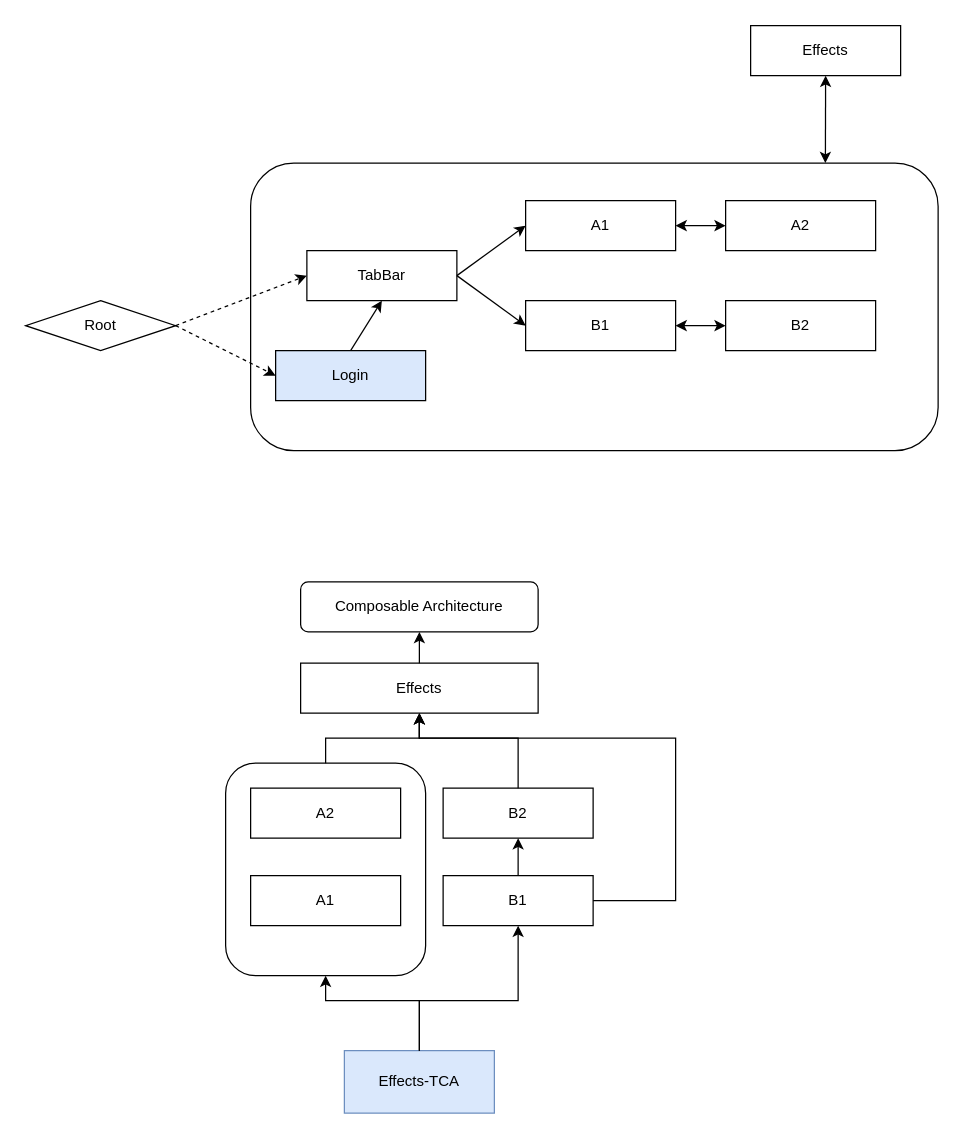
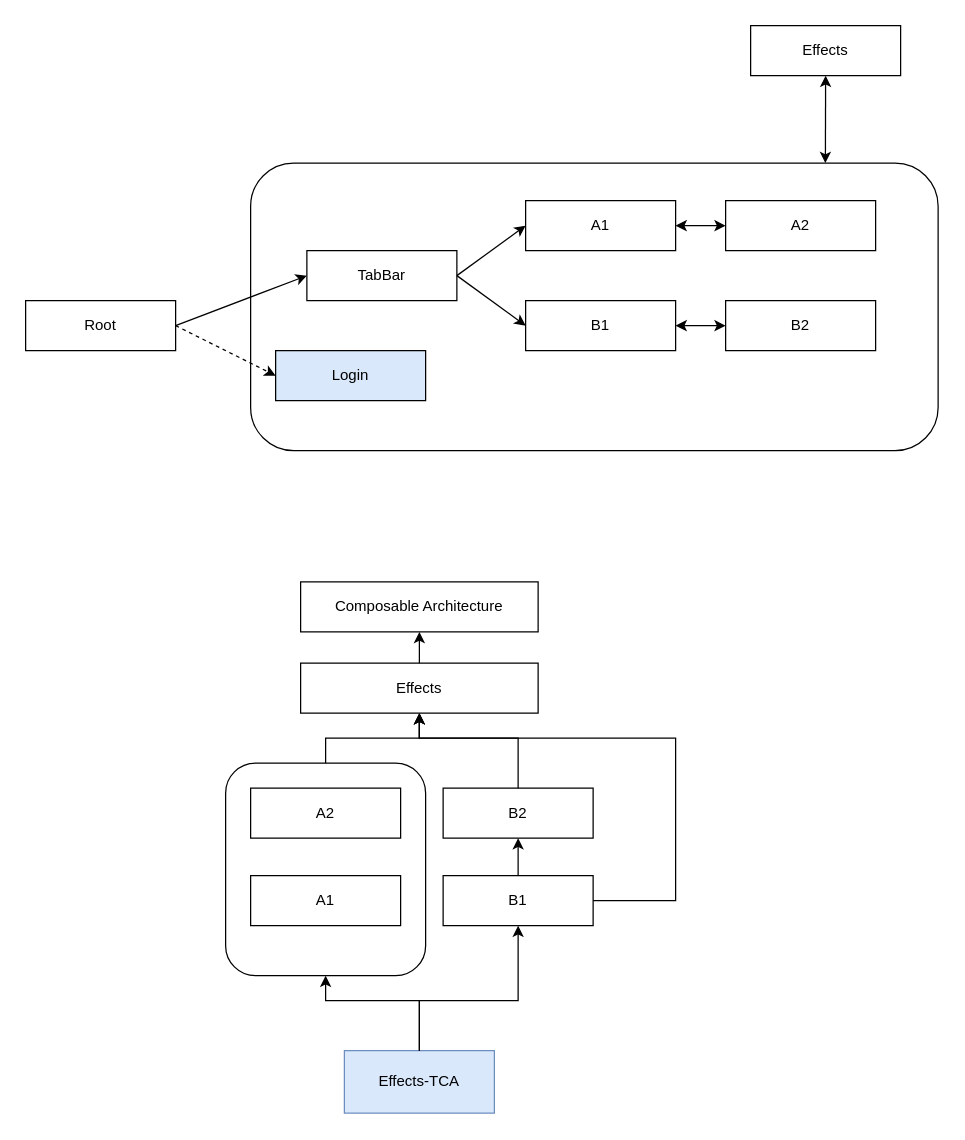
  <mxCell id="0" />
  <mxCell id="1" parent="0" />
  <mxCell id="2" value="" style="rounded=1;whiteSpace=wrap;html=1;" parent="1" vertex="1"><mxGeometry x="180" y="610" width="160" height="170" as="geometry" /></mxCell>
  <mxCell id="3" value="" style="rounded=1;whiteSpace=wrap;html=1;" parent="1" vertex="1"><mxGeometry x="200" y="130" width="550" height="230" as="geometry" /></mxCell>
- <mxCell id="4" value="Root" style="rhombus;whiteSpace=wrap;html=1;" parent="1" vertex="1"><mxGeometry x="20" y="240" width="120" height="40" as="geometry" /></mxCell>
+ <mxCell id="4" value="Root" style="rounded=0;whiteSpace=wrap;html=1;" parent="1" vertex="1"><mxGeometry x="20" y="240" width="120" height="40" as="geometry" /></mxCell>
  <mxCell id="5" value="TabBar" style="rounded=0;whiteSpace=wrap;html=1;" parent="1" vertex="1"><mxGeometry x="245" y="200" width="120" height="40" as="geometry" /></mxCell>
  <mxCell id="6" value="Login" style="rounded=0;whiteSpace=wrap;html=1;fillColor=#dae8fc;" parent="1" vertex="1"><mxGeometry x="220" y="280" width="120" height="40" as="geometry" /></mxCell>
  <mxCell id="7" value="A1" style="rounded=0;whiteSpace=wrap;html=1;" parent="1" vertex="1"><mxGeometry x="420" y="160" width="120" height="40" as="geometry" /></mxCell>
  <mxCell id="8" value="A2" style="rounded=0;whiteSpace=wrap;html=1;" parent="1" vertex="1"><mxGeometry x="580" y="160" width="120" height="40" as="geometry" /></mxCell>
  <mxCell id="9" value="B1" style="rounded=0;whiteSpace=wrap;html=1;" parent="1" vertex="1"><mxGeometry x="420" y="240" width="120" height="40" as="geometry" /></mxCell>
  <mxCell id="10" value="B2" style="rounded=0;whiteSpace=wrap;html=1;" parent="1" vertex="1"><mxGeometry x="580" y="240" width="120" height="40" as="geometry" /></mxCell>
- <mxCell id="11" value="" style="endArrow=classic;html=1;rounded=0;exitX=1;exitY=0.5;exitDx=0;exitDy=0;entryX=0;entryY=0.5;entryDx=0;entryDy=0;dashed=1;" parent="1" source="4" target="5" edge="1"><mxGeometry width="50" height="50" relative="1" as="geometry"><mxPoint x="330" y="380" as="sourcePoint" /><mxPoint x="380" y="330" as="targetPoint" /></mxGeometry></mxCell>
+ <mxCell id="11" value="" style="endArrow=classic;html=1;rounded=0;exitX=1;exitY=0.5;exitDx=0;exitDy=0;entryX=0;entryY=0.5;entryDx=0;entryDy=0;" parent="1" source="4" target="5" edge="1"><mxGeometry width="50" height="50" relative="1" as="geometry"><mxPoint x="330" y="380" as="sourcePoint" /><mxPoint x="380" y="330" as="targetPoint" /></mxGeometry></mxCell>
  <mxCell id="12" value="" style="endArrow=classic;html=1;rounded=0;exitX=1;exitY=0.5;exitDx=0;exitDy=0;entryX=0;entryY=0.5;entryDx=0;entryDy=0;" parent="1" source="5" target="7" edge="1"><mxGeometry width="50" height="50" relative="1" as="geometry"><mxPoint x="150" y="270" as="sourcePoint" /><mxPoint x="230" y="230" as="targetPoint" /></mxGeometry></mxCell>
  <mxCell id="13" value="" style="endArrow=classic;html=1;rounded=0;exitX=1;exitY=0.5;exitDx=0;exitDy=0;entryX=0;entryY=0.5;entryDx=0;entryDy=0;dashed=1;" parent="1" source="4" target="6" edge="1"><mxGeometry width="50" height="50" relative="1" as="geometry"><mxPoint x="330" y="380" as="sourcePoint" /><mxPoint x="380" y="330" as="targetPoint" /></mxGeometry></mxCell>
- <mxCell id="14" value="" style="endArrow=classic;html=1;rounded=0;exitX=0.5;exitY=0;exitDx=0;exitDy=0;entryX=0.5;entryY=1;entryDx=0;entryDy=0;" parent="1" source="6" target="5" edge="1"><mxGeometry width="50" height="50" relative="1" as="geometry"><mxPoint x="150" y="270" as="sourcePoint" /><mxPoint x="230" y="310" as="targetPoint" /></mxGeometry></mxCell>
  <mxCell id="15" value="" style="endArrow=classic;html=1;rounded=0;exitX=1;exitY=0.5;exitDx=0;exitDy=0;entryX=0;entryY=0.5;entryDx=0;entryDy=0;" parent="1" source="5" target="9" edge="1"><mxGeometry width="50" height="50" relative="1" as="geometry"><mxPoint x="160" y="280" as="sourcePoint" /><mxPoint x="240" y="320" as="targetPoint" /></mxGeometry></mxCell>
  <mxCell id="16" value="" style="endArrow=classic;startArrow=classic;html=1;rounded=0;entryX=0;entryY=0.5;entryDx=0;entryDy=0;exitX=1;exitY=0.5;exitDx=0;exitDy=0;" parent="1" source="7" target="8" edge="1"><mxGeometry width="50" height="50" relative="1" as="geometry"><mxPoint x="330" y="380" as="sourcePoint" /><mxPoint x="380" y="330" as="targetPoint" /></mxGeometry></mxCell>
  <mxCell id="17" value="" style="endArrow=classic;startArrow=classic;html=1;rounded=0;entryX=0;entryY=0.5;entryDx=0;entryDy=0;exitX=1;exitY=0.5;exitDx=0;exitDy=0;" parent="1" source="9" target="10" edge="1"><mxGeometry width="50" height="50" relative="1" as="geometry"><mxPoint x="550" y="190" as="sourcePoint" /><mxPoint x="590" y="190" as="targetPoint" /></mxGeometry></mxCell>
  <mxCell id="18" value="Effects" style="rounded=0;whiteSpace=wrap;html=1;" parent="1" vertex="1"><mxGeometry x="600" y="20" width="120" height="40" as="geometry" /></mxCell>
  <mxCell id="19" value="" style="endArrow=classic;startArrow=classic;html=1;rounded=0;exitX=0.836;exitY=0;exitDx=0;exitDy=0;entryX=0.5;entryY=1;entryDx=0;entryDy=0;exitPerimeter=0;" parent="1" source="3" target="18" edge="1"><mxGeometry width="50" height="50" relative="1" as="geometry"><mxPoint x="250" y="330" as="sourcePoint" /><mxPoint x="680" y="80" as="targetPoint" /></mxGeometry></mxCell>
- <mxCell id="20" value="Composable Architecture" style="whiteSpace=wrap;html=1;rounded=1;" parent="1" vertex="1"><mxGeometry x="240" y="465" width="190" height="40" as="geometry" /></mxCell>
+ <mxCell id="20" value="Composable Architecture" style="rounded=0;whiteSpace=wrap;html=1;" parent="1" vertex="1"><mxGeometry x="240" y="465" width="190" height="40" as="geometry" /></mxCell>
  <mxCell id="21" value="Effects" style="rounded=0;whiteSpace=wrap;html=1;" parent="1" vertex="1"><mxGeometry x="240" y="530" width="190" height="40" as="geometry" /></mxCell>
  <mxCell id="22" value="A2" style="rounded=0;whiteSpace=wrap;html=1;" parent="1" vertex="1"><mxGeometry x="200" y="630" width="120" height="40" as="geometry" /></mxCell>
  <mxCell id="23" value="A1" style="rounded=0;whiteSpace=wrap;html=1;" parent="1" vertex="1"><mxGeometry x="200" y="700" width="120" height="40" as="geometry" /></mxCell>
  <mxCell id="24" value="B2" style="rounded=0;whiteSpace=wrap;html=1;" parent="1" vertex="1"><mxGeometry x="354" y="630" width="120" height="40" as="geometry" /></mxCell>
  <mxCell id="25" value="B1" style="rounded=0;whiteSpace=wrap;html=1;" parent="1" vertex="1"><mxGeometry x="354" y="700" width="120" height="40" as="geometry" /></mxCell>
  <mxCell id="26" value="Effects-TCA" style="rounded=0;whiteSpace=wrap;html=1;fillColor=#dae8fc;strokeColor=#6c8ebf;" parent="1" vertex="1"><mxGeometry x="275" y="840" width="120" height="50" as="geometry" /></mxCell>
  <mxCell id="27" value="" style="endArrow=classic;html=1;rounded=0;entryX=0.5;entryY=1;entryDx=0;entryDy=0;exitX=0.5;exitY=0;exitDx=0;exitDy=0;" parent="1" source="21" target="20" edge="1"><mxGeometry width="50" height="50" relative="1" as="geometry"><mxPoint x="310" y="650" as="sourcePoint" /><mxPoint x="360" y="600" as="targetPoint" /></mxGeometry></mxCell>
  <mxCell id="28" value="" style="endArrow=classic;html=1;rounded=0;entryX=0.5;entryY=1;entryDx=0;entryDy=0;exitX=0.5;exitY=0;exitDx=0;exitDy=0;" parent="1" source="2" target="21" edge="1"><mxGeometry width="50" height="50" relative="1" as="geometry"><mxPoint x="345" y="540" as="sourcePoint" /><mxPoint x="345" y="515" as="targetPoint" /><Array as="points"><mxPoint x="260" y="590" /><mxPoint x="335" y="590" /></Array></mxGeometry></mxCell>
  <mxCell id="29" value="" style="endArrow=classic;html=1;rounded=0;exitX=0.5;exitY=0;exitDx=0;exitDy=0;entryX=0.5;entryY=1;entryDx=0;entryDy=0;" parent="1" source="26" edge="1" target="2"><mxGeometry width="50" height="50" relative="1" as="geometry"><mxPoint x="355" y="550" as="sourcePoint" /><mxPoint x="335" y="760" as="targetPoint" /><Array as="points"><mxPoint x="335" y="800" /><mxPoint x="260" y="800" /></Array></mxGeometry></mxCell>
  <mxCell id="30" value="" style="endArrow=classic;html=1;rounded=0;exitX=0.5;exitY=0;exitDx=0;exitDy=0;entryX=0.5;entryY=1;entryDx=0;entryDy=0;" edge="1" parent="1" source="26" target="25"><mxGeometry width="50" height="50" relative="1" as="geometry"><mxPoint x="345" y="820" as="sourcePoint" /><mxPoint x="270" y="780" as="targetPoint" /><Array as="points"><mxPoint x="335" y="800" /><mxPoint x="414" y="800" /></Array></mxGeometry></mxCell>
  <mxCell id="31" value="" style="endArrow=classic;html=1;rounded=0;entryX=0.5;entryY=1;entryDx=0;entryDy=0;exitX=0.5;exitY=0;exitDx=0;exitDy=0;" edge="1" parent="1" source="25" target="24"><mxGeometry width="50" height="50" relative="1" as="geometry"><mxPoint x="330" y="740" as="sourcePoint" /><mxPoint x="380" y="690" as="targetPoint" /></mxGeometry></mxCell>
  <mxCell id="32" value="" style="endArrow=classic;html=1;rounded=0;exitX=1;exitY=0.5;exitDx=0;exitDy=0;entryX=0.5;entryY=1;entryDx=0;entryDy=0;" edge="1" parent="1" source="25" target="21"><mxGeometry width="50" height="50" relative="1" as="geometry"><mxPoint x="330" y="740" as="sourcePoint" /><mxPoint x="380" y="690" as="targetPoint" /><Array as="points"><mxPoint x="540" y="720" /><mxPoint x="540" y="590" /><mxPoint x="335" y="590" /></Array></mxGeometry></mxCell>
  <mxCell id="33" value="" style="endArrow=classic;html=1;rounded=0;entryX=0.5;entryY=1;entryDx=0;entryDy=0;exitX=0.5;exitY=0;exitDx=0;exitDy=0;" edge="1" parent="1" source="24" target="21"><mxGeometry width="50" height="50" relative="1" as="geometry"><mxPoint x="330" y="740" as="sourcePoint" /><mxPoint x="380" y="690" as="targetPoint" /><Array as="points"><mxPoint x="414" y="590" /><mxPoint x="335" y="590" /></Array></mxGeometry></mxCell>
